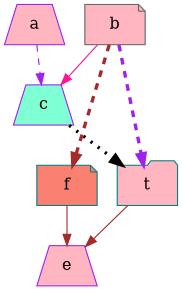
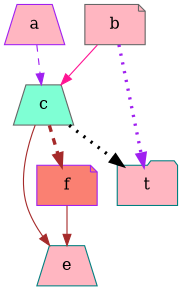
  digraph {
    node [color=gray40 fillcolor=lightpink shape=trapezium style=filled]
    edge [color=brown style=solid]
-   c [color=purple fillcolor=aquamarine]
+   c [fillcolor=aquamarine]
    a [color=purple]
    b [shape=note]
    t [color=teal shape=folder]
-   f [color=teal fillcolor=salmon shape=note]
-   e [color=purple]
+   f [color=purple fillcolor=salmon shape=note]
+   e [color=teal]
    c -> t [color=black penwidth=3 style=dotted]
-   b -> f [penwidth=3 style=dashed]
+   c -> f [penwidth=3 style=dashed]
    a -> c [color=purple style=dashed]
    b -> c [color=deeppink]
-   b -> t [color=purple penwidth=3 style=dashed]
-   t -> e
+   b -> t [color=purple penwidth=3 style=dotted]
+   c -> e
    f -> e
  }
